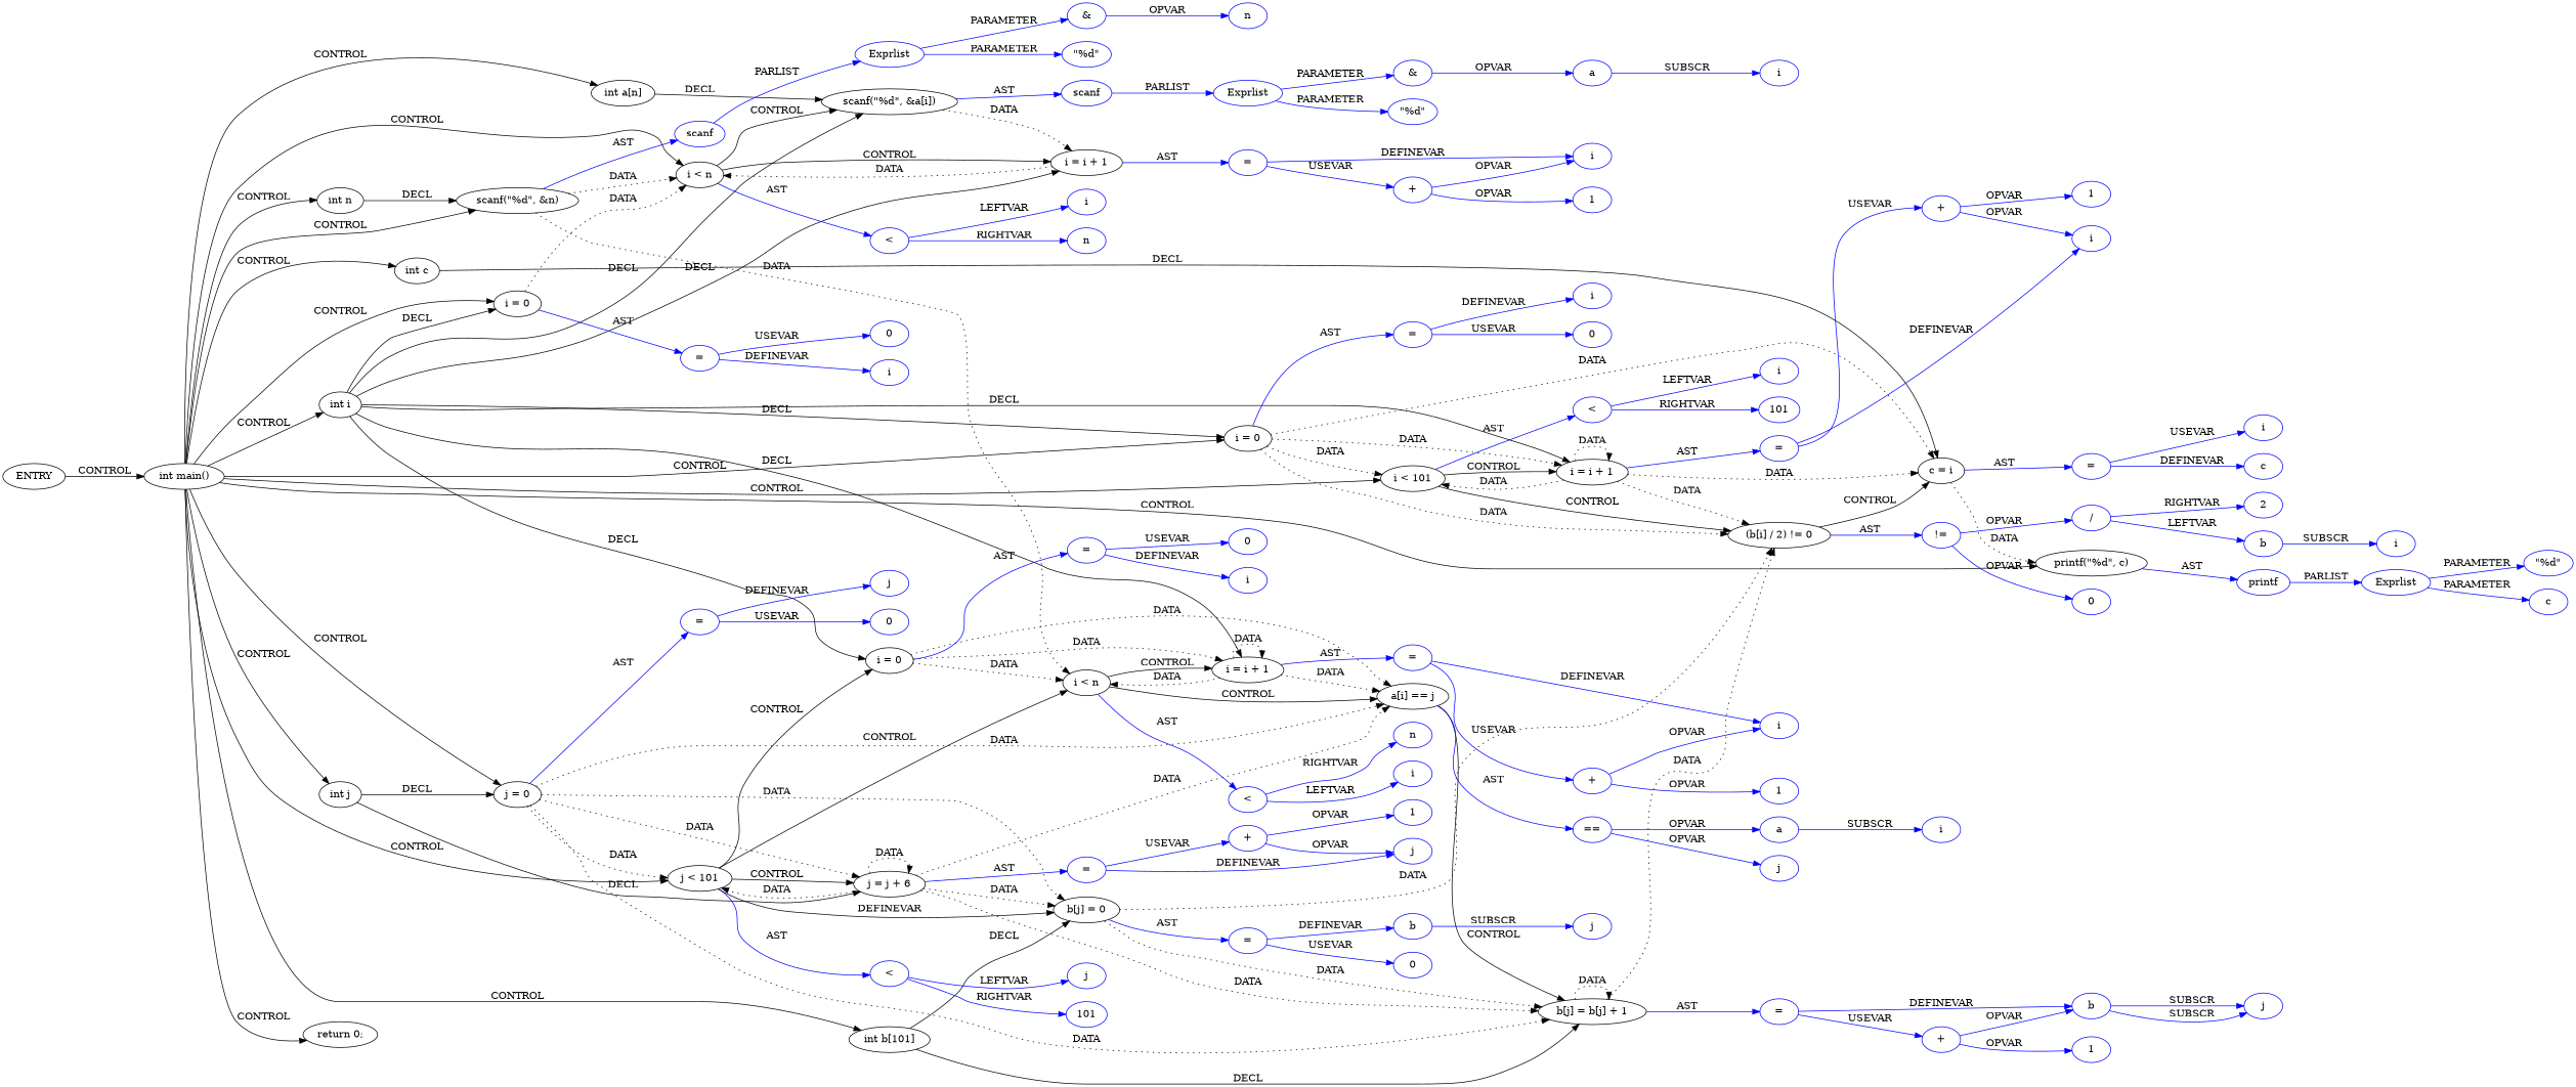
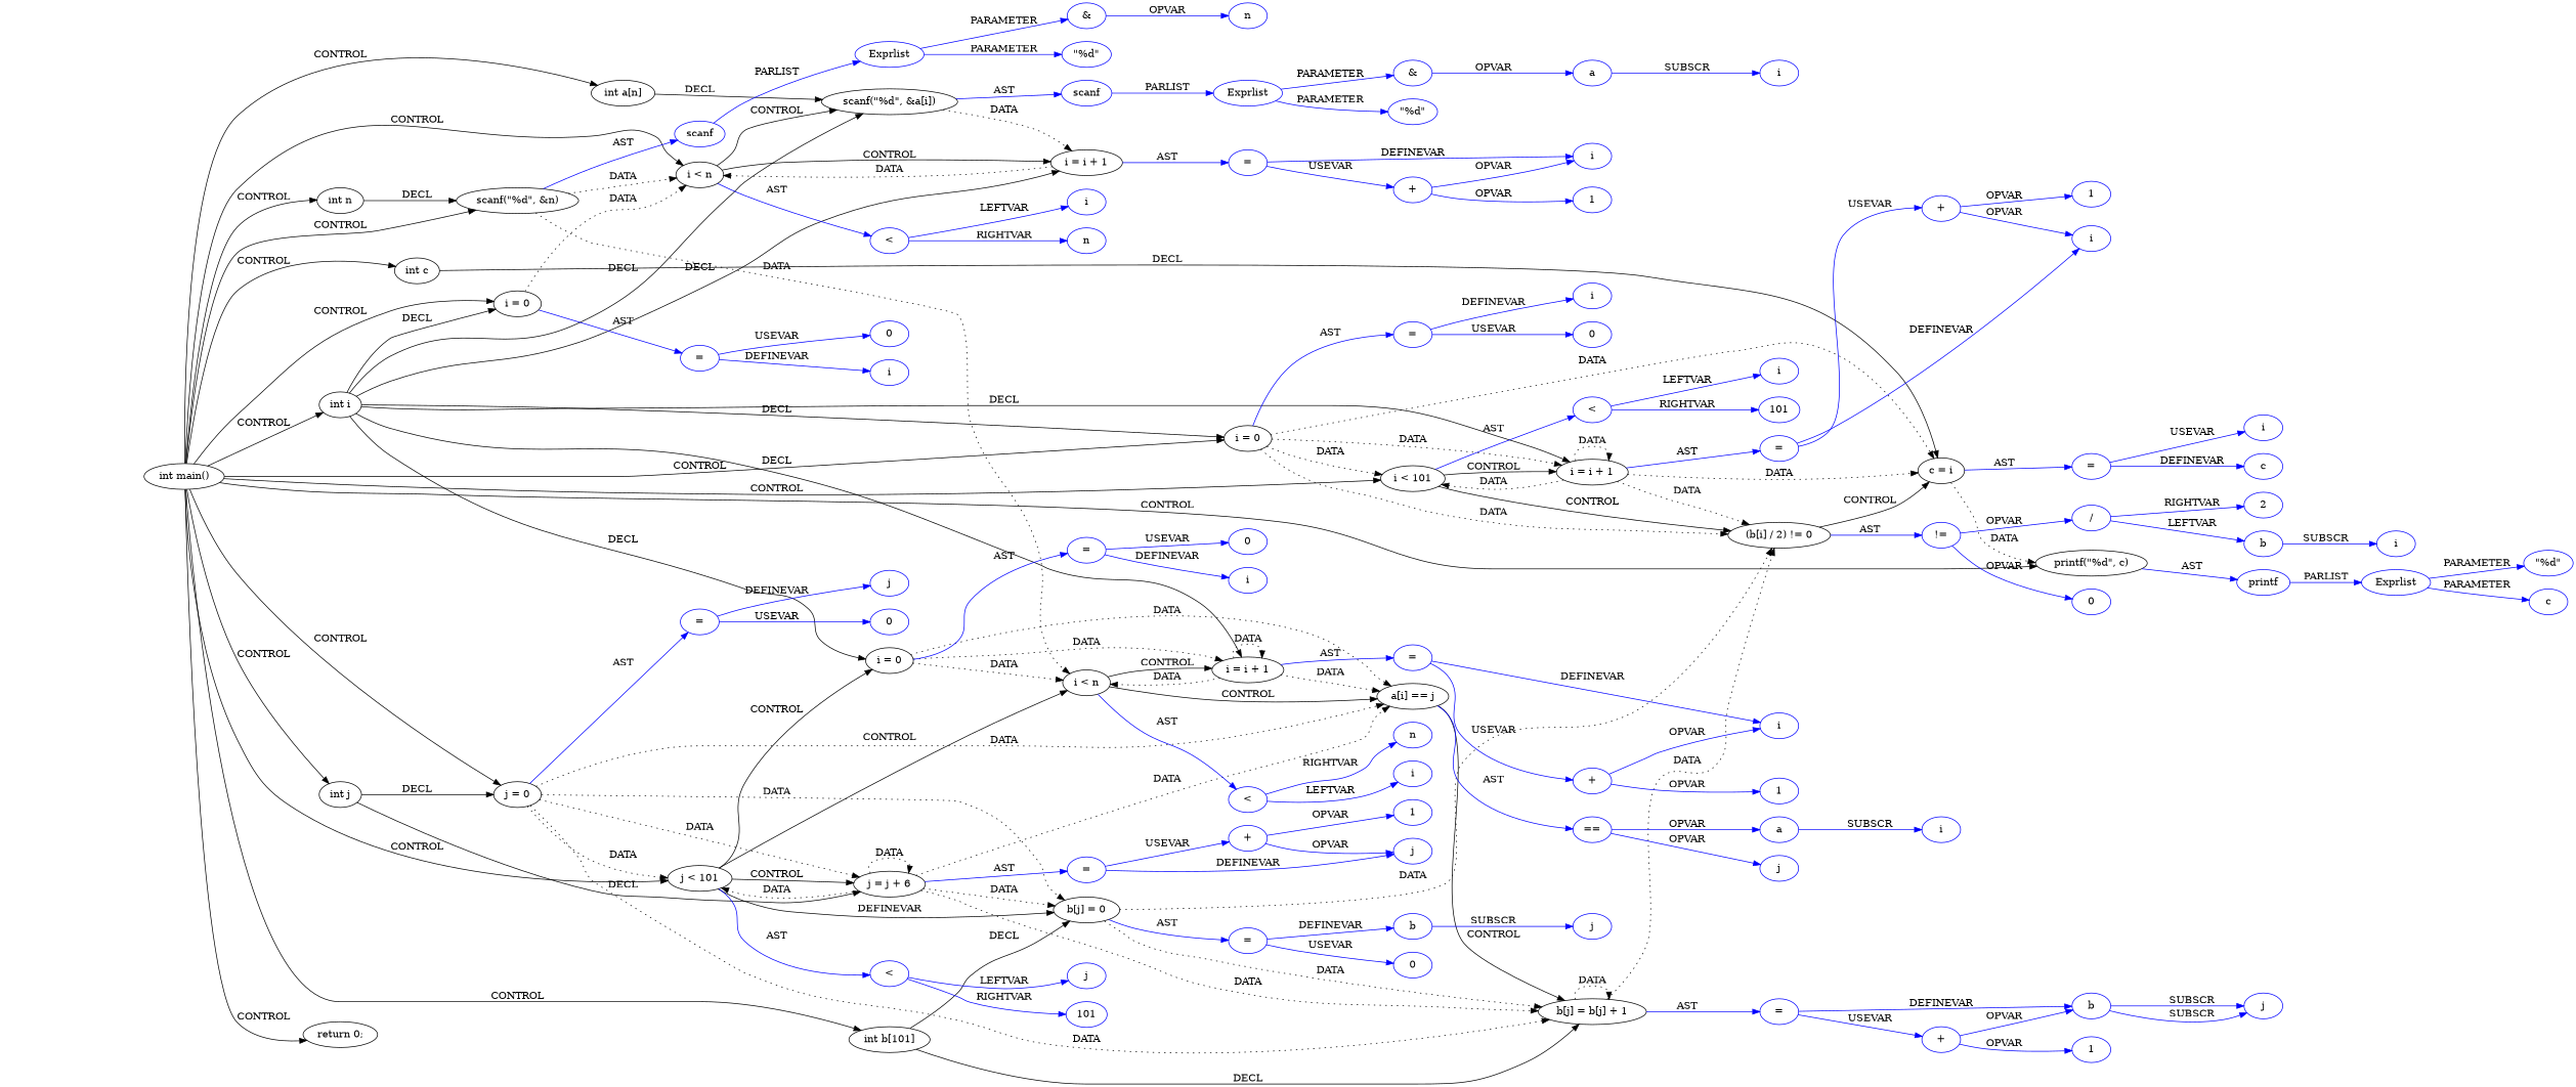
  digraph {
    rankdir=LR
    node [coord=6 type=VAR color=blue]
    edge [color=blue]
-   n1 [coord=-1 label=ENTRY type=ENTRY color=""]
    n2 [coord=2 label="int main()" type=CONTROL color=""]
    n3 [coord=3 label="int n" type=DECL varname=n vartype=int color=""]
    n4 [coord=3 label="int i" type=DECL varname=i vartype=int color=""]
    n5 [coord=3 label="int j" type=DECL varname=j vartype=int color=""]
    n6 [coord=3 label="int c" type=DECL varname=c vartype=int color=""]
    n7 [coord=4 label="scanf(\"%d\", &n)" type=CALL color=""]
    n8 [coord=5 label="int a[n]" type=DECL varname=a vartype="int[]" color=""]
    n9 [coord=5 label="int b[101]" type=DECL varname=b vartype="int[]" color=""]
    n10 [label="i = 0" type=ASSIGN color=""]
    n11 [label="i < n" type=CONTROL color=""]
    n12 [coord=9 label="j = 0" type=ASSIGN color=""]
    n13 [coord=9 label="j < 101" type=CONTROL color=""]
    n14 [coord=17 label="i = 0" type=ASSIGN color=""]
    n15 [coord=17 label="i < 101" type=CONTROL color=""]
    n16 [coord=22 label="printf(\"%d\", c)" type=CALL color=""]
    n17 [coord=23 label="return 0;" type=RETURN color=""]
    n18 [coord=7 label="scanf(\"%d\", &a[i])" type=CALL color=""]
    n19 [label="i = i + 1" type=ASSIGN color=""]
    n20 [coord=11 label="i = 0" type=ASSIGN color=""]
    n21 [coord=11 label="i = i + 1" type=ASSIGN color=""]
    n22 [coord=17 label="i = i + 1" type=ASSIGN color=""]
    n23 [coord=9 label="j = j + 6" type=ASSIGN color=""]
    n24 [coord=19 label="c = i" type=ASSIGN color=""]
    n25 [coord=4 label=scanf type=FUNCNAME]
    n26 [coord=11 label="i < n" type=CONTROL color=""]
    n27 [coord=10 label="b[j] = 0" type=ASSIGN color=""]
    n28 [coord=13 label="b[j] = b[j] + 1" type=ASSIGN color=""]
    n29 [label="=" type=ASSIGNOP]
    n30 [label="<" type=OP]
    n31 [coord=9 label="=" type=ASSIGNOP]
    n32 [coord=12 label="a[i] == j" type=CONTROL color=""]
    n33 [coord=9 label="<" type=OP]
    n34 [coord=18 label="(b[i] / 2) != 0" type=CONTROL color=""]
    n35 [coord=17 label="=" type=ASSIGNOP]
    n36 [coord=17 label="<" type=OP]
    n37 [coord=22 label=printf type=FUNCNAME]
    n38 [coord=7 label=scanf type=FUNCNAME]
    n39 [label="=" type=ASSIGNOP]
    n40 [coord=11 label="=" type=ASSIGNOP]
    n41 [coord=11 label="=" type=ASSIGNOP]
    n42 [coord=17 label="=" type=ASSIGNOP]
    n43 [coord=9 label="=" type=ASSIGNOP]
    n44 [coord=19 label="=" type=ASSIGNOP]
    n45 [coord=4 label=Exprlist type=EXPRS]
    n46 [coord=11 label="<" type=OP]
    n47 [coord=4 label="\"%d\"" type=CONST]
    n48 [coord=4 label="&" type=OP]
    n49 [coord=4 label=n]
    n50 [coord=10 label="=" type=ASSIGNOP]
    n51 [coord=13 label="=" type=ASSIGNOP]
    n52 [label=i]
    n53 [label=0 type=CONST]
    n54 [label=i]
    n55 [label=n]
    n56 [coord=7 label=Exprlist type=EXPRS]
    n57 [coord=7 label="\"%d\"" type=CONST]
    n58 [coord=7 label="&" type=OP]
    n59 [coord=7 label=a]
    n60 [coord=7 label=i]
    n61 [label=i]
    n62 [label="+" type=OP]
    n63 [label=1 type=CONST]
    n64 [coord=9 label=j]
    n65 [coord=9 label=0 type=CONST]
    n66 [coord=12 label="==" type=OP]
    n67 [coord=9 label=j]
    n68 [coord=9 label=101 type=CONST]
    n69 [coord=10 label=b]
    n70 [coord=10 label=0 type=CONST]
    n71 [coord=18 label="!=" type=OP]
    n72 [coord=10 label=j]
    n73 [coord=11 label=i]
    n74 [coord=11 label=0 type=CONST]
    n75 [coord=11 label=i]
    n76 [coord=11 label=n]
    n77 [coord=12 label=a]
    n78 [coord=12 label=j]
    n79 [coord=13 label=b]
    n80 [coord=13 label="+" type=OP]
    n81 [coord=13 label=j]
    n82 [coord=13 label=1 type=CONST]
    n83 [coord=12 label=i]
    n84 [coord=11 label=i]
    n85 [coord=11 label="+" type=OP]
    n86 [coord=11 label=1 type=CONST]
    n87 [coord=9 label=j]
    n88 [coord=9 label="+" type=OP]
    n89 [coord=9 label=1 type=CONST]
    n90 [coord=17 label=i]
    n91 [coord=17 label=0 type=CONST]
    n92 [coord=17 label=i]
    n93 [coord=17 label=101 type=CONST]
    n94 [coord=18 label="/" type=OP]
    n95 [coord=18 label=0 type=CONST]
    n96 [coord=19 label=c]
    n97 [coord=19 label=i]
    n98 [coord=18 label=b]
    n99 [coord=18 label=2 type=CONST]
    n100 [coord=18 label=i]
    n101 [coord=17 label=i]
    n102 [coord=17 label="+" type=OP]
    n103 [coord=17 label=1 type=CONST]
    n104 [coord=22 label=Exprlist type=EXPRS]
    n105 [coord=22 label="\"%d\"" type=CONST]
    n106 [coord=22 label=c]
-   n1 -> n2 [label=CONTROL color=""]
    n2 -> n3 [label=CONTROL color=""]
    n2 -> n4 [label=CONTROL color=""]
    n2 -> n5 [label=CONTROL color=""]
    n2 -> n6 [label=CONTROL color=""]
    n2 -> n7 [label=CONTROL color=""]
    n2 -> n8 [label=CONTROL color=""]
    n2 -> n9 [label=CONTROL color=""]
    n2 -> n10 [label=CONTROL color=""]
    n2 -> n11 [label=CONTROL color=""]
    n2 -> n12 [label=CONTROL color=""]
    n2 -> n13 [label=CONTROL color=""]
    n2 -> n14 [label=CONTROL color=""]
    n2 -> n15 [label=CONTROL color=""]
    n2 -> n16 [label=CONTROL color=""]
    n2 -> n17 [label=CONTROL color=""]
    n3 -> n7 [label=DECL color=""]
    n4 -> n10 [label=DECL color=""]
    n4 -> n14 [label=DECL color=""]
    n4 -> n18 [label=DECL color=""]
    n4 -> n19 [label=DECL color=""]
    n4 -> n20 [label=DECL color=""]
    n4 -> n21 [label=DECL color=""]
    n4 -> n22 [label=DECL color=""]
    n5 -> n12 [label=DECL color=""]
    n5 -> n23 [label=DECL color=""]
    n6 -> n24 [label=DECL color=""]
    n7 -> n11 [label=DATA style=dotted color=""]
    n7 -> n25 [label=AST]
    n7 -> n26 [label=DATA style=dotted color=""]
    n8 -> n18 [label=DECL color=""]
    n9 -> n27 [label=DECL color=""]
    n9 -> n28 [label=DECL color=""]
    n10 -> n11 [label=DATA style=dotted color=""]
    n10 -> n29 [label=AST]
    n11 -> n18 [label=CONTROL color=""]
    n11 -> n19 [label=CONTROL color=""]
    n11 -> n30 [label=AST]
    n12 -> n13 [label=DATA style=dotted color=""]
    n12 -> n23 [label=DATA style=dotted color=""]
    n12 -> n27 [label=DATA style=dotted color=""]
    n12 -> n28 [label=DATA style=dotted color=""]
    n12 -> n31 [label=AST]
    n12 -> n32 [label=DATA style=dotted color=""]
    n13 -> n20 [label=CONTROL color=""]
    n13 -> n23 [label=CONTROL color=""]
    n13 -> n26 [label=CONTROL color=""]
    n13 -> n27 [label=DEFINEVAR color=""]
    n13 -> n33 [label=AST]
    n14 -> n15 [label=DATA style=dotted color=""]
    n14 -> n22 [label=DATA style=dotted color=""]
    n14 -> n24 [label=DATA style=dotted color=""]
    n14 -> n34 [label=DATA style=dotted color=""]
    n14 -> n35 [label=AST]
    n15 -> n22 [label=CONTROL color=""]
    n15 -> n34 [label=CONTROL color=""]
    n15 -> n36 [label=AST]
    n16 -> n37 [label=AST]
    n18 -> n19 [label=DATA style=dotted color=""]
    n18 -> n38 [label=AST]
    n19 -> n11 [label=DATA style=dotted color=""]
    n19 -> n39 [label=AST]
    n20 -> n21 [label=DATA style=dotted color=""]
    n20 -> n26 [label=DATA style=dotted color=""]
    n20 -> n32 [label=DATA style=dotted color=""]
    n20 -> n40 [label=AST]
    n21 -> n21 [label=DATA style=dotted color=""]
    n21 -> n26 [label=DATA style=dotted color=""]
    n21 -> n32 [label=DATA style=dotted color=""]
    n21 -> n41 [label=AST]
    n22 -> n15 [label=DATA style=dotted color=""]
    n22 -> n22 [label=DATA style=dotted color=""]
    n22 -> n24 [label=DATA style=dotted color=""]
    n22 -> n34 [label=DATA style=dotted color=""]
    n22 -> n42 [label=AST]
    n23 -> n13 [label=DATA style=dotted color=""]
    n23 -> n23 [label=DATA style=dotted color=""]
    n23 -> n27 [label=DATA style=dotted color=""]
    n23 -> n28 [label=DATA style=dotted color=""]
    n23 -> n32 [label=DATA style=dotted color=""]
    n23 -> n43 [label=AST]
    n24 -> n16 [label=DATA style=dotted color=""]
    n24 -> n44 [label=AST]
    n25 -> n45 [label=PARLIST]
    n26 -> n21 [label=CONTROL color=""]
    n26 -> n32 [label=CONTROL color=""]
    n26 -> n46 [label=AST]
    n27 -> n28 [label=DATA style=dotted color=""]
    n27 -> n34 [label=DATA style=dotted color=""]
    n27 -> n50 [label=AST]
    n28 -> n28 [label=DATA style=dotted color=""]
    n28 -> n34 [label=DATA style=dotted color=""]
    n28 -> n51 [label=AST]
    n29 -> n52 [label=DEFINEVAR]
    n29 -> n53 [label=USEVAR]
    n30 -> n54 [label=LEFTVAR]
    n30 -> n55 [label=RIGHTVAR]
    n31 -> n64 [label=DEFINEVAR]
    n31 -> n65 [label=USEVAR]
    n32 -> n28 [label=CONTROL color=""]
    n32 -> n66 [label=AST]
    n33 -> n67 [label=LEFTVAR]
    n33 -> n68 [label=RIGHTVAR]
    n34 -> n24 [label=CONTROL color=""]
    n34 -> n71 [label=AST]
    n35 -> n90 [label=DEFINEVAR]
    n35 -> n91 [label=USEVAR]
    n36 -> n92 [label=LEFTVAR]
    n36 -> n93 [label=RIGHTVAR]
    n37 -> n104 [label=PARLIST]
    n38 -> n56 [label=PARLIST]
    n39 -> n61 [label=DEFINEVAR]
    n39 -> n62 [label=USEVAR]
    n40 -> n73 [label=DEFINEVAR]
    n40 -> n74 [label=USEVAR]
    n41 -> n84 [label=DEFINEVAR]
    n41 -> n85 [label=USEVAR]
    n42 -> n101 [label=DEFINEVAR]
    n42 -> n102 [label=USEVAR]
    n43 -> n87 [label=DEFINEVAR]
    n43 -> n88 [label=USEVAR]
    n44 -> n96 [label=DEFINEVAR]
    n44 -> n97 [label=USEVAR]
    n45 -> n47 [label=PARAMETER]
    n45 -> n48 [label=PARAMETER]
    n46 -> n75 [label=LEFTVAR]
    n46 -> n76 [label=RIGHTVAR]
    n48 -> n49 [label=OPVAR]
    n50 -> n69 [label=DEFINEVAR]
    n50 -> n70 [label=USEVAR]
    n51 -> n79 [label=DEFINEVAR]
    n51 -> n80 [label=USEVAR]
    n56 -> n57 [label=PARAMETER]
    n56 -> n58 [label=PARAMETER]
    n58 -> n59 [label=OPVAR]
    n59 -> n60 [label=SUBSCR]
    n62 -> n61 [label=OPVAR]
    n62 -> n63 [label=OPVAR]
    n66 -> n77 [label=OPVAR]
    n66 -> n78 [label=OPVAR]
    n69 -> n72 [label=SUBSCR]
    n71 -> n94 [label=OPVAR]
    n71 -> n95 [label=OPVAR]
    n77 -> n83 [label=SUBSCR]
    n79 -> n81 [label=SUBSCR]
    n79 -> n81 [label=SUBSCR]
    n80 -> n79 [label=OPVAR]
    n80 -> n82 [label=OPVAR]
    n85 -> n84 [label=OPVAR]
    n85 -> n86 [label=OPVAR]
    n88 -> n87 [label=OPVAR]
    n88 -> n89 [label=OPVAR]
    n94 -> n98 [label=LEFTVAR]
    n94 -> n99 [label=RIGHTVAR]
    n98 -> n100 [label=SUBSCR]
    n102 -> n101 [label=OPVAR]
    n102 -> n103 [label=OPVAR]
    n104 -> n105 [label=PARAMETER]
    n104 -> n106 [label=PARAMETER]
  }
